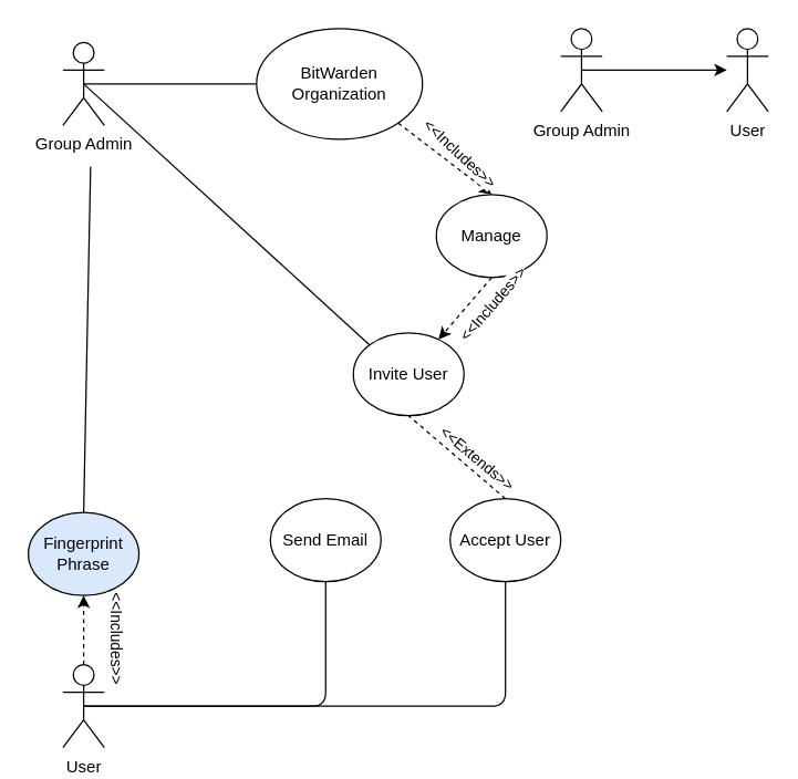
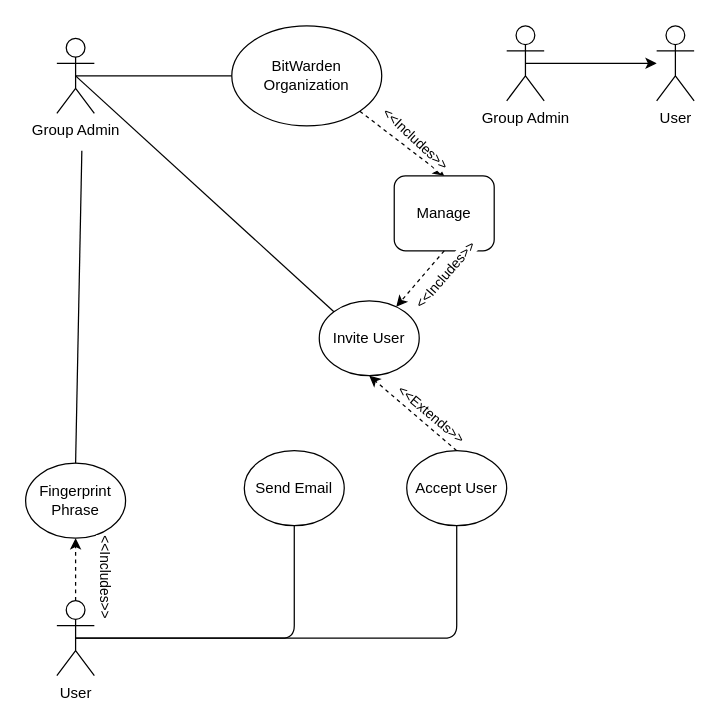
  <mxCell id="0" />
  <mxCell id="1" parent="0" />
  <mxCell id="2" style="edgeStyle=orthogonalEdgeStyle;rounded=0;orthogonalLoop=1;jettySize=auto;html=1;exitX=0.5;exitY=0.5;exitDx=0;exitDy=0;exitPerimeter=0;entryX=0;entryY=0.5;entryDx=0;entryDy=0;endArrow=none;endFill=0;" parent="1" source="3" target="4" edge="1"><mxGeometry relative="1" as="geometry" /></mxCell>
  <mxCell id="3" value="Group Admin" style="shape=umlActor;verticalLabelPosition=bottom;verticalAlign=top;html=1;outlineConnect=0;" parent="1" vertex="1"><mxGeometry x="45" y="30" width="30" height="60" as="geometry" /></mxCell>
  <mxCell id="4" value="BitWarden Organization" style="ellipse;whiteSpace=wrap;html=1;" parent="1" vertex="1"><mxGeometry x="185" y="20" width="120" height="80" as="geometry" /></mxCell>
  <mxCell id="5" value="User" style="shape=umlActor;verticalLabelPosition=bottom;verticalAlign=top;html=1;outlineConnect=0;" parent="1" vertex="1"><mxGeometry x="525" y="20" width="30" height="60" as="geometry" /></mxCell>
- <mxCell id="6" value="Manage" style="ellipse;whiteSpace=wrap;html=1;" parent="1" vertex="1"><mxGeometry x="315" y="140" width="80" height="60" as="geometry" /></mxCell>
+ <mxCell id="6" value="Manage" style="whiteSpace=wrap;html=1;rounded=1;" parent="1" vertex="1"><mxGeometry x="315" y="140" width="80" height="60" as="geometry" /></mxCell>
  <mxCell id="7" value="Invite User" style="ellipse;whiteSpace=wrap;html=1;" parent="1" vertex="1"><mxGeometry x="255" y="240" width="80" height="60" as="geometry" /></mxCell>
  <mxCell id="8" value="" style="endArrow=none;html=1;exitX=0.5;exitY=0.5;exitDx=0;exitDy=0;exitPerimeter=0;entryX=0;entryY=0;entryDx=0;entryDy=0;endFill=0;" parent="1" source="3" target="7" edge="1"><mxGeometry width="50" height="50" relative="1" as="geometry"><mxPoint x="405" y="310" as="sourcePoint" /><mxPoint x="455" y="260" as="targetPoint" /></mxGeometry></mxCell>
  <mxCell id="9" style="edgeStyle=orthogonalEdgeStyle;rounded=0;orthogonalLoop=1;jettySize=auto;html=1;exitX=0.5;exitY=0.5;exitDx=0;exitDy=0;exitPerimeter=0;endArrow=classic;endFill=1;" parent="1" source="10" target="5" edge="1"><mxGeometry relative="1" as="geometry" /></mxCell>
  <mxCell id="10" value="Group Admin" style="shape=umlActor;verticalLabelPosition=bottom;verticalAlign=top;html=1;outlineConnect=0;" parent="1" vertex="1"><mxGeometry x="405" y="20" width="30" height="60" as="geometry" /></mxCell>
  <mxCell id="11" value="Send Email" style="ellipse;whiteSpace=wrap;html=1;" parent="1" vertex="1"><mxGeometry x="195" y="360" width="80" height="60" as="geometry" /></mxCell>
  <mxCell id="12" value="User" style="shape=umlActor;verticalLabelPosition=bottom;verticalAlign=top;html=1;outlineConnect=0;" parent="1" vertex="1"><mxGeometry x="45" y="480" width="30" height="60" as="geometry" /></mxCell>
- <mxCell id="13" value="Fingerprint Phrase" style="ellipse;whiteSpace=wrap;html=1;fillColor=#dae8fc;" parent="1" vertex="1"><mxGeometry x="20" y="370" width="80" height="60" as="geometry" /></mxCell>
+ <mxCell id="13" value="Fingerprint Phrase" style="ellipse;whiteSpace=wrap;html=1;" parent="1" vertex="1"><mxGeometry x="20" y="370" width="80" height="60" as="geometry" /></mxCell>
  <mxCell id="14" value="" style="endArrow=classic;html=1;exitX=1;exitY=1;exitDx=0;exitDy=0;entryX=0.5;entryY=0;entryDx=0;entryDy=0;dashed=1;" parent="1" source="4" target="6" edge="1"><mxGeometry width="50" height="50" relative="1" as="geometry"><mxPoint x="405" y="320" as="sourcePoint" /><mxPoint x="455" y="270" as="targetPoint" /></mxGeometry></mxCell>
  <mxCell id="15" value="&amp;lt;&amp;lt;Includes&amp;gt;&amp;gt;" style="edgeLabel;html=1;align=center;verticalAlign=middle;resizable=0;points=[];rotation=43;" parent="14" vertex="1" connectable="0"><mxGeometry x="0.358" y="2" relative="1" as="geometry"><mxPoint x="-3.19" y="-12.21" as="offset" /></mxGeometry></mxCell>
  <mxCell id="16" value="" style="endArrow=classic;html=1;dashed=1;exitX=0.5;exitY=1;exitDx=0;exitDy=0;" parent="1" source="6" target="7" edge="1"><mxGeometry width="50" height="50" relative="1" as="geometry"><mxPoint x="405" y="320" as="sourcePoint" /><mxPoint x="455" y="270" as="targetPoint" /></mxGeometry></mxCell>
  <mxCell id="17" value="&amp;lt;&amp;lt;Includes&amp;gt;&amp;gt;" style="edgeLabel;html=1;align=center;verticalAlign=middle;resizable=0;points=[];rotation=-49;" parent="16" vertex="1" connectable="0"><mxGeometry x="-0.363" y="3" relative="1" as="geometry"><mxPoint x="10.09" y="3.62" as="offset" /></mxGeometry></mxCell>
  <mxCell id="18" value="Accept User" style="ellipse;whiteSpace=wrap;html=1;" parent="1" vertex="1"><mxGeometry x="325" y="360" width="80" height="60" as="geometry" /></mxCell>
- <mxCell id="19" value="" style="endArrow=none;html=1;dashed=1;exitX=0.5;exitY=0;exitDx=0;exitDy=0;entryX=0.5;entryY=1;entryDx=0;entryDy=0;" parent="1" source="18" target="7" edge="1"><mxGeometry width="50" height="50" relative="1" as="geometry"><mxPoint x="405" y="320" as="sourcePoint" /><mxPoint x="455" y="270" as="targetPoint" /></mxGeometry></mxCell>
+ <mxCell id="19" value="" style="endArrow=classic;html=1;dashed=1;exitX=0.5;exitY=0;exitDx=0;exitDy=0;entryX=0.5;entryY=1;entryDx=0;entryDy=0;" parent="1" source="18" target="7" edge="1"><mxGeometry width="50" height="50" relative="1" as="geometry"><mxPoint x="405" y="320" as="sourcePoint" /><mxPoint x="455" y="270" as="targetPoint" /></mxGeometry></mxCell>
  <mxCell id="20" value="&amp;lt;&amp;lt;Extends&amp;gt;&amp;gt;" style="edgeLabel;html=1;align=center;verticalAlign=middle;resizable=0;points=[];rotation=40;" vertex="1" connectable="0" parent="19"><mxGeometry x="-0.365" y="-3" relative="1" as="geometry"><mxPoint y="-9" as="offset" /></mxGeometry></mxCell>
  <mxCell id="21" value="" style="endArrow=classic;html=1;exitX=0.5;exitY=0;exitDx=0;exitDy=0;exitPerimeter=0;entryX=0.5;entryY=1;entryDx=0;entryDy=0;dashed=1;" edge="1" parent="1" source="12" target="13"><mxGeometry width="50" height="50" relative="1" as="geometry"><mxPoint x="405" y="310" as="sourcePoint" /><mxPoint x="455" y="260" as="targetPoint" /></mxGeometry></mxCell>
  <mxCell id="22" value="&amp;lt;&amp;lt;Includes&amp;gt;&amp;gt;" style="edgeLabel;html=1;align=center;verticalAlign=middle;resizable=0;points=[];rotation=90;" vertex="1" connectable="0" parent="21"><mxGeometry x="-0.424" y="1" relative="1" as="geometry"><mxPoint x="26" y="-6" as="offset" /></mxGeometry></mxCell>
  <mxCell id="23" value="" style="endArrow=none;html=1;exitX=0.5;exitY=0.5;exitDx=0;exitDy=0;exitPerimeter=0;entryX=0.5;entryY=1;entryDx=0;entryDy=0;endFill=0;" edge="1" parent="1" source="12" target="11"><mxGeometry width="50" height="50" relative="1" as="geometry"><mxPoint x="405" y="310" as="sourcePoint" /><mxPoint x="245" y="510" as="targetPoint" /><Array as="points"><mxPoint x="235" y="510" /></Array></mxGeometry></mxCell>
  <mxCell id="24" value="" style="endArrow=none;html=1;exitX=0.5;exitY=0.5;exitDx=0;exitDy=0;exitPerimeter=0;entryX=0.5;entryY=1;entryDx=0;entryDy=0;endFill=0;" edge="1" parent="1" source="12" target="18"><mxGeometry width="50" height="50" relative="1" as="geometry"><mxPoint x="405" y="310" as="sourcePoint" /><mxPoint x="365" y="510" as="targetPoint" /><Array as="points"><mxPoint x="365" y="510" /></Array></mxGeometry></mxCell>
  <mxCell id="25" value="" style="endArrow=none;html=1;entryX=0.5;entryY=0;entryDx=0;entryDy=0;endFill=0;" edge="1" parent="1" target="13"><mxGeometry width="50" height="50" relative="1" as="geometry"><mxPoint x="65" y="120" as="sourcePoint" /><mxPoint x="65" y="360" as="targetPoint" /></mxGeometry></mxCell>
